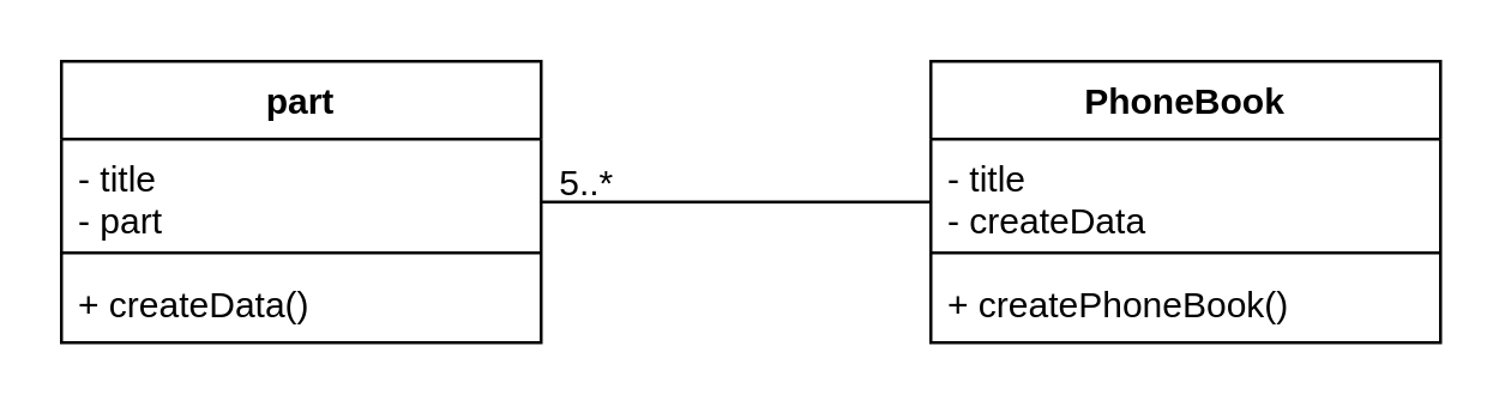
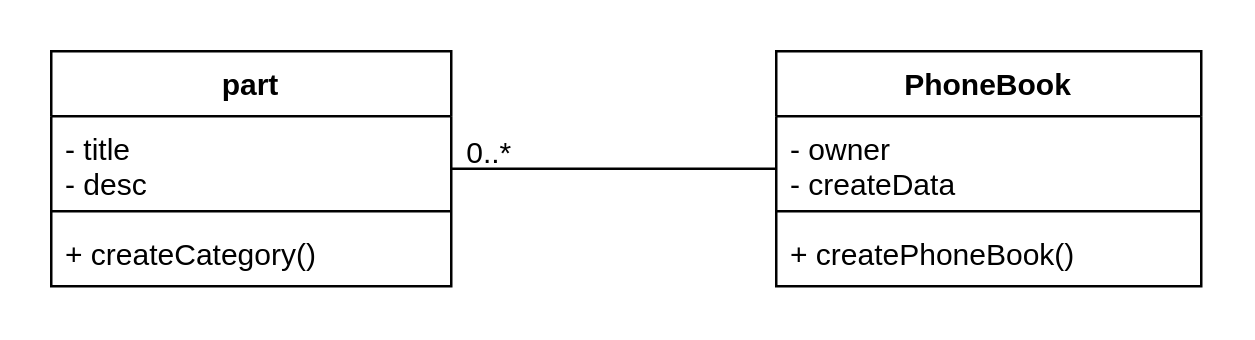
  <mxCell id="0" />
  <mxCell id="1" parent="0" />
  <mxCell id="2" value="PhoneBook" style="swimlane;fontStyle=1;align=center;verticalAlign=top;childLayout=stackLayout;horizontal=1;startSize=26;horizontalStack=0;resizeParent=1;resizeParentMax=0;resizeLast=0;collapsible=1;marginBottom=0;" vertex="1" parent="1"><mxGeometry x="310" y="20" width="170" height="94" as="geometry"><mxRectangle x="120" y="130" width="100" height="26" as="alternateBounds" /></mxGeometry></mxCell>
- <mxCell id="3" value="- title&#10;- createData" style="text;strokeColor=none;fillColor=none;align=left;verticalAlign=top;spacingLeft=4;spacingRight=4;overflow=hidden;rotatable=0;points=[[0,0.5],[1,0.5]];portConstraint=eastwest;" vertex="1" parent="2"><mxGeometry y="26" width="170" height="34" as="geometry" /></mxCell>
+ <mxCell id="3" value="- owner&#10;- createData" style="text;strokeColor=none;fillColor=none;align=left;verticalAlign=top;spacingLeft=4;spacingRight=4;overflow=hidden;rotatable=0;points=[[0,0.5],[1,0.5]];portConstraint=eastwest;" vertex="1" parent="2"><mxGeometry y="26" width="170" height="34" as="geometry" /></mxCell>
  <mxCell id="4" value="" style="line;strokeWidth=1;fillColor=none;align=left;verticalAlign=middle;spacingTop=-1;spacingLeft=3;spacingRight=3;rotatable=0;labelPosition=right;points=[];portConstraint=eastwest;" vertex="1" parent="2"><mxGeometry y="60" width="170" height="8" as="geometry" /></mxCell>
  <mxCell id="5" value="+ createPhoneBook()" style="text;strokeColor=none;fillColor=none;align=left;verticalAlign=top;spacingLeft=4;spacingRight=4;overflow=hidden;rotatable=0;points=[[0,0.5],[1,0.5]];portConstraint=eastwest;" vertex="1" parent="2"><mxGeometry y="68" width="170" height="26" as="geometry" /></mxCell>
  <mxCell id="6" value="part" style="swimlane;fontStyle=1;align=center;verticalAlign=top;childLayout=stackLayout;horizontal=1;startSize=26;horizontalStack=0;resizeParent=1;resizeParentMax=0;resizeLast=0;collapsible=1;marginBottom=0;" vertex="1" parent="1"><mxGeometry x="20" y="20" width="160" height="94" as="geometry" /></mxCell>
- <mxCell id="7" value="- title&#10;- part" style="text;strokeColor=none;fillColor=none;align=left;verticalAlign=top;spacingLeft=4;spacingRight=4;overflow=hidden;rotatable=0;points=[[0,0.5],[1,0.5]];portConstraint=eastwest;" vertex="1" parent="6"><mxGeometry y="26" width="160" height="34" as="geometry" /></mxCell>
+ <mxCell id="7" value="- title&#10;- desc" style="text;strokeColor=none;fillColor=none;align=left;verticalAlign=top;spacingLeft=4;spacingRight=4;overflow=hidden;rotatable=0;points=[[0,0.5],[1,0.5]];portConstraint=eastwest;" vertex="1" parent="6"><mxGeometry y="26" width="160" height="34" as="geometry" /></mxCell>
  <mxCell id="8" value="" style="line;strokeWidth=1;fillColor=none;align=left;verticalAlign=middle;spacingTop=-1;spacingLeft=3;spacingRight=3;rotatable=0;labelPosition=right;points=[];portConstraint=eastwest;" vertex="1" parent="6"><mxGeometry y="60" width="160" height="8" as="geometry" /></mxCell>
- <mxCell id="9" value="+ createData()" style="text;strokeColor=none;fillColor=none;align=left;verticalAlign=top;spacingLeft=4;spacingRight=4;overflow=hidden;rotatable=0;points=[[0,0.5],[1,0.5]];portConstraint=eastwest;" vertex="1" parent="6"><mxGeometry y="68" width="160" height="26" as="geometry" /></mxCell>
+ <mxCell id="9" value="+ createCategory()" style="text;strokeColor=none;fillColor=none;align=left;verticalAlign=top;spacingLeft=4;spacingRight=4;overflow=hidden;rotatable=0;points=[[0,0.5],[1,0.5]];portConstraint=eastwest;" vertex="1" parent="6"><mxGeometry y="68" width="160" height="26" as="geometry" /></mxCell>
  <mxCell id="10" value="" style="line;strokeWidth=1;fillColor=none;align=left;verticalAlign=middle;spacingTop=-1;spacingLeft=3;spacingRight=3;rotatable=0;labelPosition=right;points=[];portConstraint=eastwest;" vertex="1" parent="1"><mxGeometry x="180" y="63" width="130" height="8" as="geometry" /></mxCell>
- <mxCell id="11" value="5..*" style="text;html=1;align=center;verticalAlign=middle;resizable=0;points=[];autosize=1;strokeColor=none;fillColor=none;" vertex="1" parent="1"><mxGeometry x="180" y="51" width="30" height="20" as="geometry" /></mxCell>
+ <mxCell id="11" value="0..*" style="text;html=1;align=center;verticalAlign=middle;resizable=0;points=[];autosize=1;strokeColor=none;fillColor=none;" vertex="1" parent="1"><mxGeometry x="180" y="51" width="30" height="20" as="geometry" /></mxCell>
